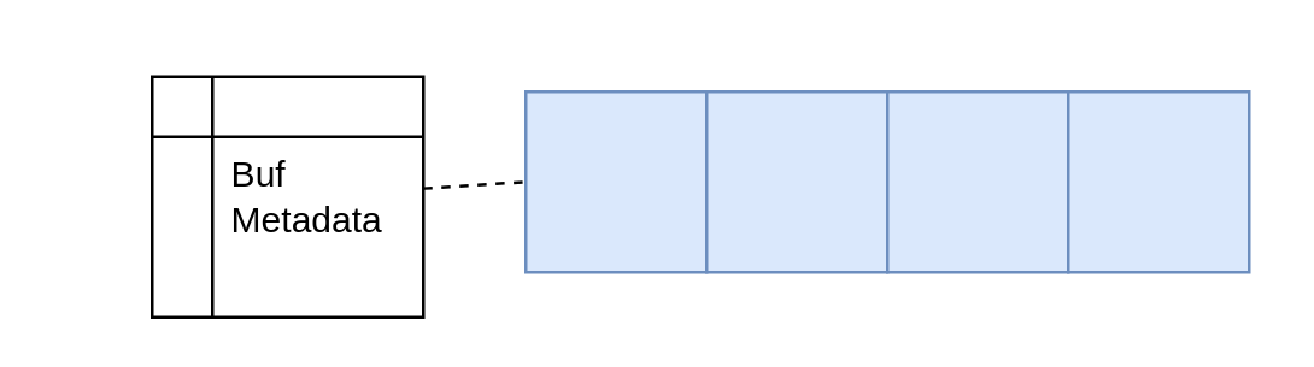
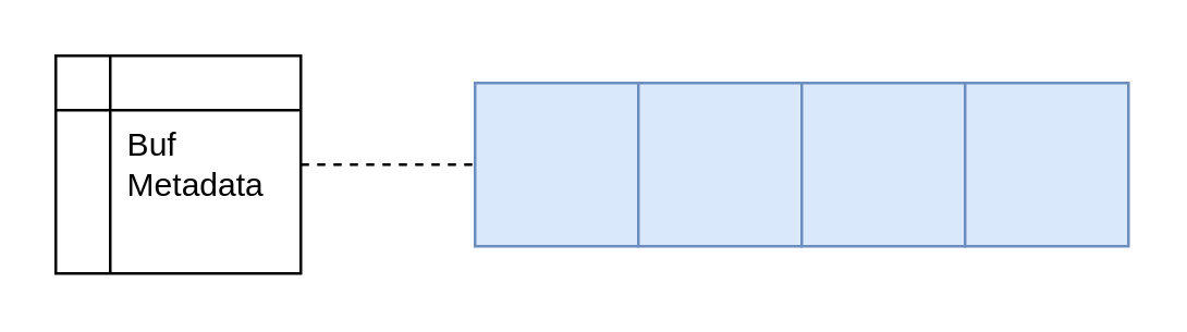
  <mxCell id="0" />
  <mxCell id="1" parent="0" />
  <mxCell id="2" value="" style="rounded=0;whiteSpace=wrap;html=1;fillColor=#dae8fc;strokeColor=#6c8ebf;" vertex="1" parent="1"><mxGeometry x="174" y="30" width="60" height="60" as="geometry" /></mxCell>
  <mxCell id="3" value="" style="rounded=0;whiteSpace=wrap;html=1;fillColor=#dae8fc;strokeColor=#6c8ebf;" vertex="1" parent="1"><mxGeometry x="234" y="30" width="60" height="60" as="geometry" /></mxCell>
  <mxCell id="4" value="" style="rounded=0;whiteSpace=wrap;html=1;fillColor=#dae8fc;strokeColor=#6c8ebf;" vertex="1" parent="1"><mxGeometry x="294" y="30" width="60" height="60" as="geometry" /></mxCell>
  <mxCell id="5" value="" style="rounded=0;whiteSpace=wrap;html=1;fillColor=#dae8fc;strokeColor=#6c8ebf;" vertex="1" parent="1"><mxGeometry x="354" y="30" width="60" height="60" as="geometry" /></mxCell>
- <mxCell id="6" value="&lt;div style=&quot;text-align: left&quot;&gt;&lt;span&gt;&amp;nbsp; &amp;nbsp; Buf&lt;/span&gt;&lt;/div&gt;&lt;div style=&quot;text-align: left&quot;&gt;&lt;span&gt;&amp;nbsp; &amp;nbsp; Metadata&lt;/span&gt;&lt;/div&gt;" style="shape=internalStorage;whiteSpace=wrap;html=1;backgroundOutline=1;" vertex="1" parent="1"><mxGeometry x="50" y="25" width="90" height="80" as="geometry" /></mxCell>
+ <mxCell id="6" value="&lt;div style=&quot;text-align: left&quot;&gt;&lt;span&gt;&amp;nbsp; &amp;nbsp; Buf&lt;/span&gt;&lt;/div&gt;&lt;div style=&quot;text-align: left&quot;&gt;&lt;span&gt;&amp;nbsp; &amp;nbsp; Metadata&lt;/span&gt;&lt;/div&gt;" style="shape=internalStorage;whiteSpace=wrap;html=1;backgroundOutline=1;" vertex="1" parent="1"><mxGeometry x="20" y="20" width="90" height="80" as="geometry" /></mxCell>
  <mxCell id="7" value="" style="endArrow=none;dashed=1;html=1;entryX=0;entryY=0.5;entryDx=0;entryDy=0;" edge="1" parent="1" source="6" target="2"><mxGeometry width="50" height="50" relative="1" as="geometry"><mxPoint x="390" y="310" as="sourcePoint" /><mxPoint x="440" y="260" as="targetPoint" /></mxGeometry></mxCell>
